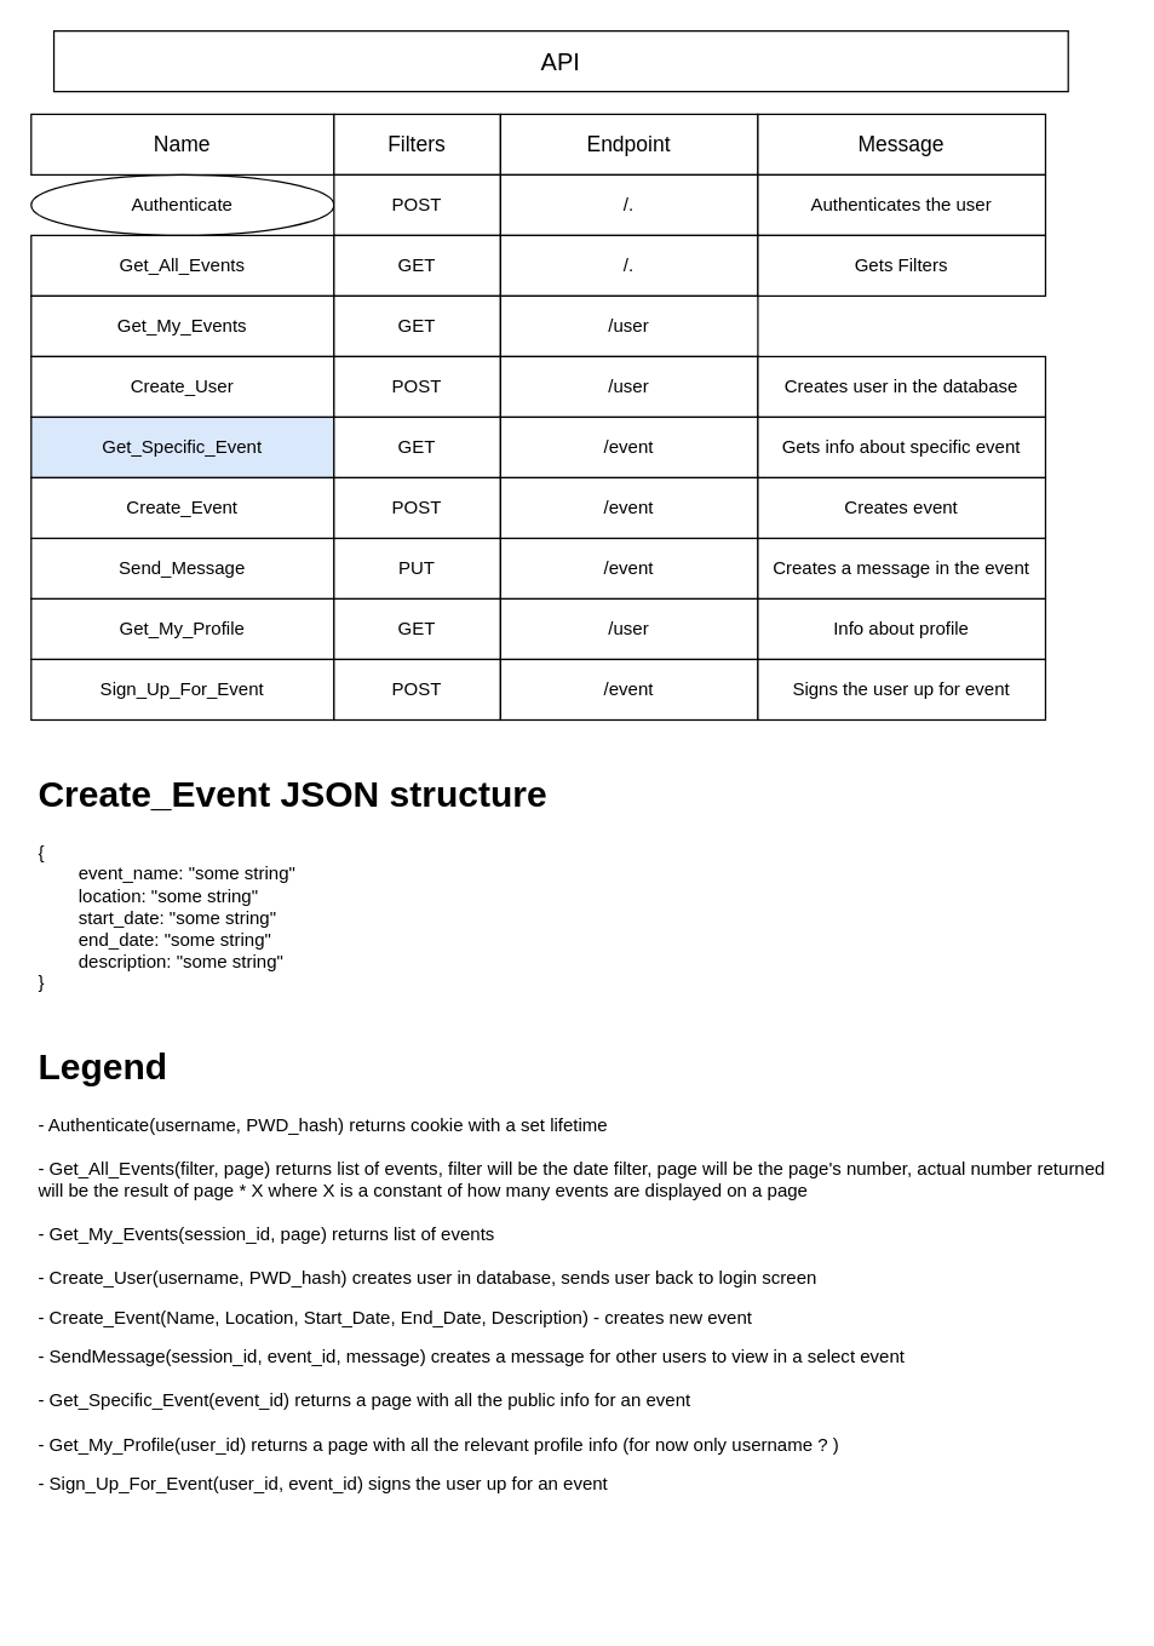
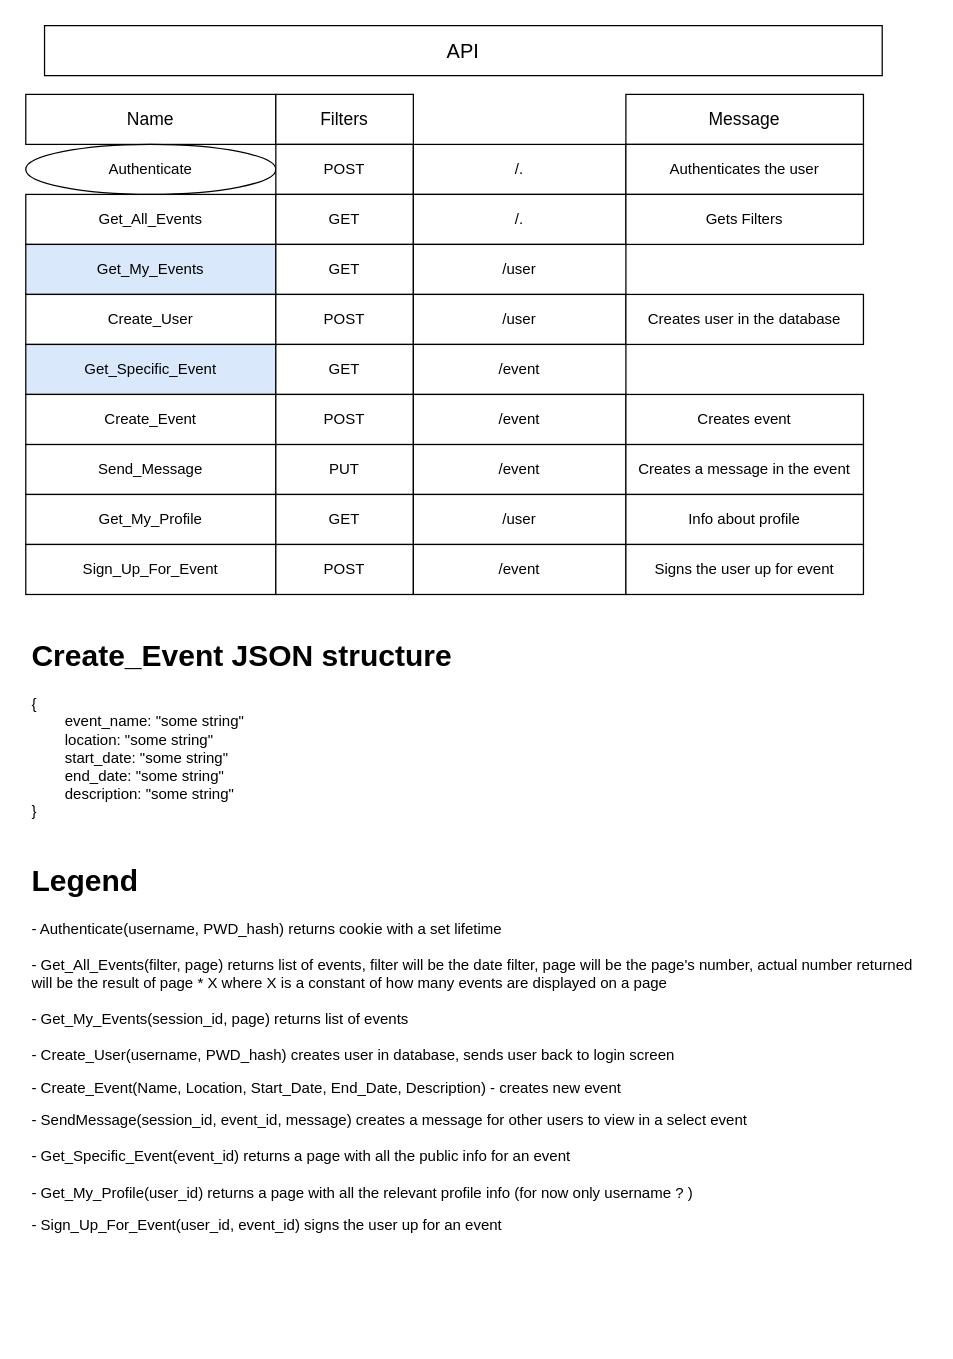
  <mxCell id="0" />
  <mxCell id="1" parent="0" />
  <mxCell id="2" value="&lt;h1&gt;Legend&lt;/h1&gt;&lt;p&gt;- Authenticate(username, PWD_hash) returns cookie with a set lifetime&lt;br&gt;&lt;br&gt;- Get_All_Events(filter, page) returns list of events, filter will be the date filter, page will be the page's number, actual number returned will be the result of page * X where X is a constant of how many events are displayed on a page&lt;br&gt;&lt;br&gt;- Get_My_Events(session_id, page) returns list of events&lt;br&gt;&lt;br&gt;- Create_User(username, PWD_hash) creates user in database, sends user back to login screen&lt;/p&gt;&lt;p&gt;- Create_Event(Name, Location, Start_Date, End_Date, Description) - creates new event&lt;br&gt;&lt;/p&gt;&lt;p&gt;- SendMessage(session_id, event_id, message) creates a message for other users to view in a select event&lt;br&gt;&lt;br&gt;- Get_Specific_Event(event_id) returns a page with all the public info for an event&lt;br&gt;&lt;br&gt;- Get_My_Profile(user_id) returns a page with all the relevant profile info (for now only username ? )&lt;br&gt;&lt;/p&gt;&lt;p&gt;- Sign_Up_For_Event(user_id, event_id) signs the user up for an event&lt;br&gt;&lt;/p&gt;" style="text;html=1;strokeColor=none;fillColor=none;spacing=5;spacingTop=-20;whiteSpace=wrap;overflow=hidden;rounded=0;" parent="1" vertex="1"><mxGeometry x="20" y="685" width="720" height="380" as="geometry" /></mxCell>
  <mxCell id="3" value="&lt;font style=&quot;font-size: 16px;&quot;&gt;API&lt;/font&gt;" style="rounded=0;whiteSpace=wrap;html=1;" parent="1" vertex="1"><mxGeometry x="35" y="20" width="670" height="40" as="geometry" /></mxCell>
  <mxCell id="4" value="&lt;font style=&quot;font-size: 14px;&quot;&gt;Name&lt;/font&gt;" style="rounded=0;whiteSpace=wrap;html=1;" parent="1" vertex="1"><mxGeometry x="20" y="75" width="200" height="40" as="geometry" /></mxCell>
  <mxCell id="5" value="&lt;font style=&quot;font-size: 14px;&quot;&gt;Filters&lt;/font&gt;" style="rounded=0;whiteSpace=wrap;html=1;" parent="1" vertex="1"><mxGeometry x="220" y="75" width="110" height="40" as="geometry" /></mxCell>
- <mxCell id="6" value="&lt;font style=&quot;font-size: 14px;&quot;&gt;Endpoint&lt;/font&gt;" style="rounded=0;whiteSpace=wrap;html=1;" parent="1" vertex="1"><mxGeometry x="330" y="75" width="170" height="40" as="geometry" /></mxCell>
  <mxCell id="7" value="&lt;font style=&quot;font-size: 14px;&quot;&gt;Message&lt;br&gt;&lt;/font&gt;" style="rounded=0;whiteSpace=wrap;html=1;" parent="1" vertex="1"><mxGeometry x="500" y="75" width="190" height="40" as="geometry" /></mxCell>
  <mxCell id="8" value="Authenticate" style="ellipse;whiteSpace=wrap;html=1;" parent="1" vertex="1"><mxGeometry x="20" y="115" width="200" height="40" as="geometry" /></mxCell>
  <mxCell id="9" value="POST" style="rounded=0;whiteSpace=wrap;html=1;" parent="1" vertex="1"><mxGeometry x="220" y="115" width="110" height="40" as="geometry" /></mxCell>
  <mxCell id="10" value="/." style="rounded=0;whiteSpace=wrap;html=1;" parent="1" vertex="1"><mxGeometry x="330" y="115" width="170" height="40" as="geometry" /></mxCell>
  <mxCell id="11" value="Authenticates the user" style="rounded=0;whiteSpace=wrap;html=1;" parent="1" vertex="1"><mxGeometry x="500" y="115" width="190" height="40" as="geometry" /></mxCell>
  <mxCell id="12" value="Get_All_Events" style="rounded=0;whiteSpace=wrap;html=1;" parent="1" vertex="1"><mxGeometry x="20" y="155" width="200" height="40" as="geometry" /></mxCell>
  <mxCell id="13" value="GET" style="rounded=0;whiteSpace=wrap;html=1;" parent="1" vertex="1"><mxGeometry x="220" y="155" width="110" height="40" as="geometry" /></mxCell>
  <mxCell id="14" value="/." style="rounded=0;whiteSpace=wrap;html=1;" parent="1" vertex="1"><mxGeometry x="330" y="155" width="170" height="40" as="geometry" /></mxCell>
  <mxCell id="15" value="Gets Filters" style="rounded=0;whiteSpace=wrap;html=1;" parent="1" vertex="1"><mxGeometry x="500" y="155" width="190" height="40" as="geometry" /></mxCell>
- <mxCell id="16" value="Get_My_Events" style="rounded=0;whiteSpace=wrap;html=1;" parent="1" vertex="1"><mxGeometry x="20" y="195" width="200" height="40" as="geometry" /></mxCell>
+ <mxCell id="16" value="Get_My_Events" style="rounded=0;whiteSpace=wrap;html=1;fillColor=#dae8fc;" parent="1" vertex="1"><mxGeometry x="20" y="195" width="200" height="40" as="geometry" /></mxCell>
  <mxCell id="17" value="GET" style="rounded=0;whiteSpace=wrap;html=1;" parent="1" vertex="1"><mxGeometry x="220" y="195" width="110" height="40" as="geometry" /></mxCell>
  <mxCell id="18" value="/user" style="rounded=0;whiteSpace=wrap;html=1;" parent="1" vertex="1"><mxGeometry x="330" y="195" width="170" height="40" as="geometry" /></mxCell>
  <mxCell id="19" value="Create_User" style="rounded=0;whiteSpace=wrap;html=1;" parent="1" vertex="1"><mxGeometry x="20" y="235" width="200" height="40" as="geometry" /></mxCell>
  <mxCell id="20" value="POST" style="rounded=0;whiteSpace=wrap;html=1;" parent="1" vertex="1"><mxGeometry x="220" y="235" width="110" height="40" as="geometry" /></mxCell>
  <mxCell id="21" value="/user" style="rounded=0;whiteSpace=wrap;html=1;" parent="1" vertex="1"><mxGeometry x="330" y="235" width="170" height="40" as="geometry" /></mxCell>
  <mxCell id="22" value="Creates user in the database" style="rounded=0;whiteSpace=wrap;html=1;" parent="1" vertex="1"><mxGeometry x="500" y="235" width="190" height="40" as="geometry" /></mxCell>
  <mxCell id="23" value="Send_Message" style="rounded=0;whiteSpace=wrap;html=1;" parent="1" vertex="1"><mxGeometry x="20" y="355" width="200" height="40" as="geometry" /></mxCell>
  <mxCell id="24" value="PUT" style="rounded=0;whiteSpace=wrap;html=1;" parent="1" vertex="1"><mxGeometry x="220" y="355" width="110" height="40" as="geometry" /></mxCell>
  <mxCell id="25" value="/event" style="rounded=0;whiteSpace=wrap;html=1;" parent="1" vertex="1"><mxGeometry x="330" y="355" width="170" height="40" as="geometry" /></mxCell>
  <mxCell id="26" value="Creates a message in the event" style="rounded=0;whiteSpace=wrap;html=1;" parent="1" vertex="1"><mxGeometry x="500" y="355" width="190" height="40" as="geometry" /></mxCell>
  <mxCell id="27" value="Get_Specific_Event" style="rounded=0;whiteSpace=wrap;html=1;fillColor=#dae8fc;" parent="1" vertex="1"><mxGeometry x="20" y="275" width="200" height="40" as="geometry" /></mxCell>
  <mxCell id="28" value="GET" style="rounded=0;whiteSpace=wrap;html=1;" parent="1" vertex="1"><mxGeometry x="220" y="275" width="110" height="40" as="geometry" /></mxCell>
  <mxCell id="29" value="/event" style="rounded=0;whiteSpace=wrap;html=1;" parent="1" vertex="1"><mxGeometry x="330" y="275" width="170" height="40" as="geometry" /></mxCell>
- <mxCell id="30" value="Gets info about specific event" style="rounded=0;whiteSpace=wrap;html=1;" parent="1" vertex="1"><mxGeometry x="500" y="275" width="190" height="40" as="geometry" /></mxCell>
  <mxCell id="31" value="Get_My_Profile" style="rounded=0;whiteSpace=wrap;html=1;" parent="1" vertex="1"><mxGeometry x="20" y="395" width="200" height="40" as="geometry" /></mxCell>
  <mxCell id="32" value="GET" style="rounded=0;whiteSpace=wrap;html=1;" parent="1" vertex="1"><mxGeometry x="220" y="395" width="110" height="40" as="geometry" /></mxCell>
  <mxCell id="33" value="/user" style="rounded=0;whiteSpace=wrap;html=1;" parent="1" vertex="1"><mxGeometry x="330" y="395" width="170" height="40" as="geometry" /></mxCell>
  <mxCell id="34" value="Info about profile" style="rounded=0;whiteSpace=wrap;html=1;" parent="1" vertex="1"><mxGeometry x="500" y="395" width="190" height="40" as="geometry" /></mxCell>
  <mxCell id="35" value="Sign_Up_For_Event" style="rounded=0;whiteSpace=wrap;html=1;" parent="1" vertex="1"><mxGeometry x="20" y="435" width="200" height="40" as="geometry" /></mxCell>
  <mxCell id="36" value="POST" style="rounded=0;whiteSpace=wrap;html=1;" parent="1" vertex="1"><mxGeometry x="220" y="435" width="110" height="40" as="geometry" /></mxCell>
  <mxCell id="37" value="/event" style="rounded=0;whiteSpace=wrap;html=1;" parent="1" vertex="1"><mxGeometry x="330" y="435" width="170" height="40" as="geometry" /></mxCell>
  <mxCell id="38" value="Signs the user up for event" style="rounded=0;whiteSpace=wrap;html=1;" parent="1" vertex="1"><mxGeometry x="500" y="435" width="190" height="40" as="geometry" /></mxCell>
  <mxCell id="39" value="Create_Event" style="rounded=0;whiteSpace=wrap;html=1;" parent="1" vertex="1"><mxGeometry x="20" y="315" width="200" height="40" as="geometry" /></mxCell>
  <mxCell id="40" value="POST" style="rounded=0;whiteSpace=wrap;html=1;" parent="1" vertex="1"><mxGeometry x="220" y="315" width="110" height="40" as="geometry" /></mxCell>
  <mxCell id="41" value="/event" style="rounded=0;whiteSpace=wrap;html=1;" parent="1" vertex="1"><mxGeometry x="330" y="315" width="170" height="40" as="geometry" /></mxCell>
  <mxCell id="42" value="Creates event" style="rounded=0;whiteSpace=wrap;html=1;" parent="1" vertex="1"><mxGeometry x="500" y="315" width="190" height="40" as="geometry" /></mxCell>
  <mxCell id="43" value="&lt;h1&gt;Create_Event JSON structure&lt;br&gt;&lt;/h1&gt;&lt;p&gt;{&lt;br&gt;&lt;span style=&quot;white-space: pre;&quot;&gt;&#09;&lt;/span&gt;event_name: &quot;some string&quot;&lt;br&gt;&lt;span style=&quot;white-space: pre;&quot;&gt;&#09;&lt;/span&gt;location: &quot;some string&quot;&lt;br&gt;&lt;span style=&quot;white-space: pre;&quot;&gt;&#09;&lt;/span&gt;start_date: &quot;some string&quot;&lt;br&gt;&lt;span style=&quot;white-space: pre;&quot;&gt;&#09;&lt;/span&gt;end_date: &quot;some string&quot;&lt;br&gt;&lt;span style=&quot;white-space: pre;&quot;&gt;&#09;&lt;/span&gt;description: &quot;some string&quot;&lt;br&gt;}&lt;br&gt;&lt;/p&gt;" style="text;html=1;strokeColor=none;fillColor=none;spacing=5;spacingTop=-20;whiteSpace=wrap;overflow=hidden;rounded=0;" vertex="1" parent="1"><mxGeometry x="20" y="505" width="505" height="160" as="geometry" /></mxCell>
